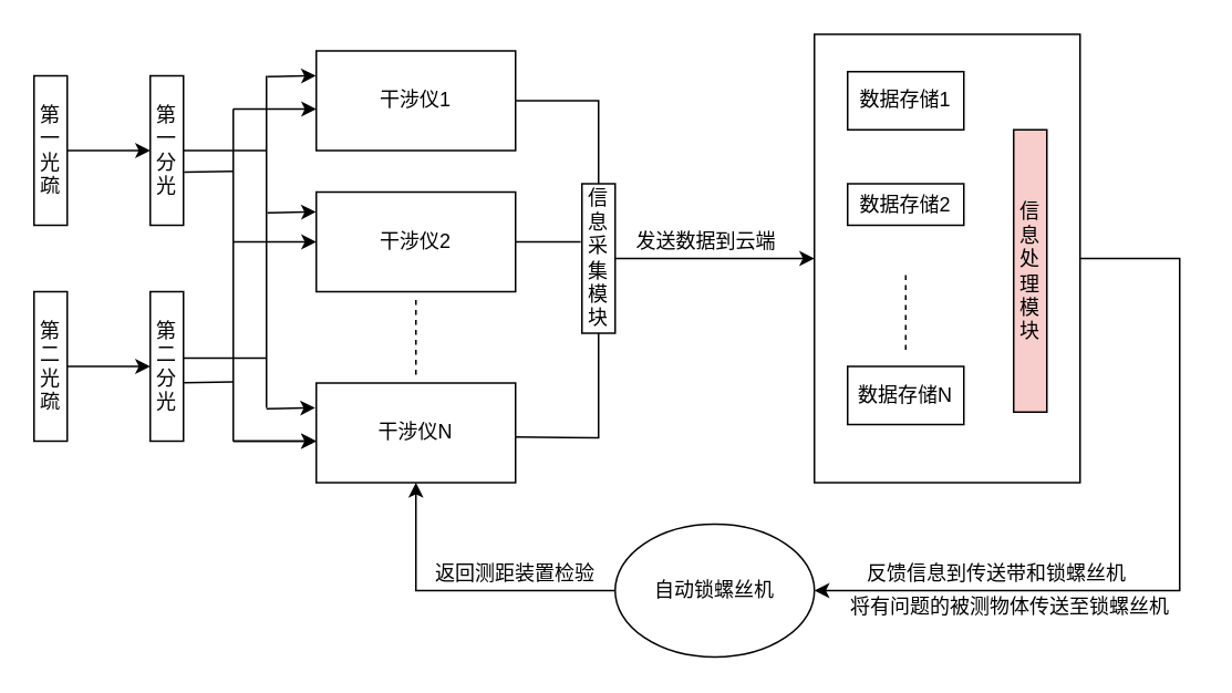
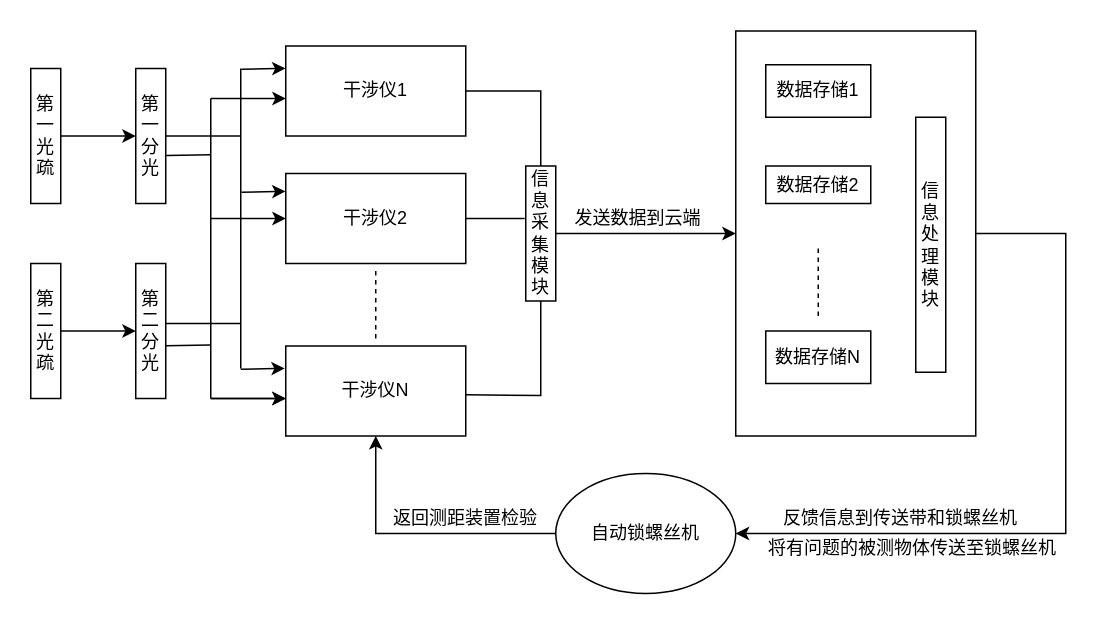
  <mxCell id="0" />
  <mxCell id="1" parent="0" />
  <mxCell id="2" value="" style="rounded=0;whiteSpace=wrap;html=1;" parent="1" vertex="1"><mxGeometry x="490" y="20" width="160" height="270" as="geometry" /></mxCell>
  <mxCell id="3" value="干涉仪1" style="rounded=0;whiteSpace=wrap;html=1;" parent="1" vertex="1"><mxGeometry x="190" y="30" width="120" height="60" as="geometry" /></mxCell>
  <mxCell id="4" value="干涉仪2" style="rounded=0;whiteSpace=wrap;html=1;" parent="1" vertex="1"><mxGeometry x="190" y="115" width="120" height="60" as="geometry" /></mxCell>
  <mxCell id="5" value="干涉仪N" style="rounded=0;whiteSpace=wrap;html=1;" parent="1" vertex="1"><mxGeometry x="190" y="230" width="120" height="60" as="geometry" /></mxCell>
  <mxCell id="6" value="第一光疏" style="rounded=0;whiteSpace=wrap;html=1;" parent="1" vertex="1"><mxGeometry x="20" y="45" width="20" height="90" as="geometry" /></mxCell>
  <mxCell id="7" value="第一分光" style="rounded=0;whiteSpace=wrap;html=1;" parent="1" vertex="1"><mxGeometry y="45" width="20" height="90" as="geometry" x="90" /></mxCell>
  <mxCell id="8" value="第二光疏" style="rounded=0;whiteSpace=wrap;html=1;" parent="1" vertex="1"><mxGeometry x="20" y="175" width="20" height="90" as="geometry" /></mxCell>
  <mxCell id="9" value="第二分光" style="rounded=0;whiteSpace=wrap;html=1;" parent="1" vertex="1"><mxGeometry y="175" width="20" height="90" as="geometry" x="90" /></mxCell>
  <mxCell id="10" value="信息采集模块" style="rounded=0;whiteSpace=wrap;html=1;" parent="1" vertex="1"><mxGeometry x="350" y="110" width="20" height="90" as="geometry" /></mxCell>
  <mxCell id="11" value="数据存储1" style="rounded=0;whiteSpace=wrap;html=1;" parent="1" vertex="1"><mxGeometry x="510" y="42.5" width="70" height="35" as="geometry" /></mxCell>
- <mxCell id="12" value="信息处理模块" style="rounded=0;whiteSpace=wrap;html=1;fillColor=#f8cecc;" parent="1" vertex="1"><mxGeometry x="610" y="77.5" width="20" height="170" as="geometry" /></mxCell>
+ <mxCell id="12" value="信息处理模块" style="rounded=0;whiteSpace=wrap;html=1;" parent="1" vertex="1"><mxGeometry x="610" y="77.5" width="20" height="170" as="geometry" /></mxCell>
  <mxCell id="13" value="" style="endArrow=none;dashed=1;html=1;rounded=0;" parent="1" edge="1"><mxGeometry width="50" height="50" relative="1" as="geometry"><mxPoint x="250" y="225" as="sourcePoint" /><mxPoint x="250" y="180" as="targetPoint" /></mxGeometry></mxCell>
  <mxCell id="14" value="" style="endArrow=classic;html=1;entryX=0;entryY=0.5;entryDx=0;entryDy=0;exitX=1;exitY=0.5;exitDx=0;exitDy=0;rounded=0;" parent="1" source="6" target="7" edge="1"><mxGeometry width="50" height="50" relative="1" as="geometry"><mxPoint x="0" y="105" as="sourcePoint" /><mxPoint x="50" y="55" as="targetPoint" /></mxGeometry></mxCell>
  <mxCell id="15" value="" style="endArrow=classic;html=1;entryX=0;entryY=0.5;entryDx=0;entryDy=0;rounded=0;" parent="1" edge="1"><mxGeometry width="50" height="50" relative="1" as="geometry"><mxPoint x="40" y="220" as="sourcePoint" /><mxPoint y="220" as="targetPoint" x="90" /></mxGeometry></mxCell>
  <mxCell id="16" value="数据存储2" style="rounded=0;whiteSpace=wrap;html=1;" parent="1" vertex="1"><mxGeometry x="510" y="110" width="70" height="25" as="geometry" /></mxCell>
  <mxCell id="17" value="数据存储N" style="rounded=0;whiteSpace=wrap;html=1;" parent="1" vertex="1"><mxGeometry x="510" y="220" width="70" height="35" as="geometry" /></mxCell>
  <mxCell id="18" value="" style="endArrow=none;dashed=1;html=1;rounded=0;" parent="1" edge="1"><mxGeometry width="50" height="50" relative="1" as="geometry"><mxPoint x="545" y="210" as="sourcePoint" /><mxPoint x="545" y="165" as="targetPoint" /></mxGeometry></mxCell>
  <mxCell id="19" value="" style="endArrow=none;html=1;entryX=0.5;entryY=0;entryDx=0;entryDy=0;rounded=0;" parent="1" target="10" edge="1"><mxGeometry width="50" height="50" relative="1" as="geometry"><mxPoint x="310" y="60" as="sourcePoint" /><mxPoint x="360" y="60" as="targetPoint" /><Array as="points"><mxPoint x="360" y="60" /></Array></mxGeometry></mxCell>
  <mxCell id="20" value="" style="endArrow=none;html=1;entryX=0.5;entryY=1;entryDx=0;entryDy=0;rounded=0;" parent="1" target="10" edge="1"><mxGeometry width="50" height="50" relative="1" as="geometry"><mxPoint x="310" y="262.5" as="sourcePoint" /><mxPoint x="360" y="212.5" as="targetPoint" /><Array as="points"><mxPoint x="360" y="263" /></Array></mxGeometry></mxCell>
  <mxCell id="21" value="" style="endArrow=none;html=1;exitX=1;exitY=0.5;exitDx=0;exitDy=0;entryX=-0.038;entryY=0.388;entryDx=0;entryDy=0;entryPerimeter=0;rounded=0;" parent="1" source="4" target="10" edge="1"><mxGeometry width="50" height="50" relative="1" as="geometry"><mxPoint x="300" y="185" as="sourcePoint" /><mxPoint x="350" y="135" as="targetPoint" /></mxGeometry></mxCell>
  <mxCell id="22" value="" style="endArrow=none;html=1;rounded=0;" parent="1" edge="1"><mxGeometry width="50" height="50" relative="1" as="geometry"><mxPoint x="160" y="245" as="sourcePoint" /><mxPoint x="160" y="45" as="targetPoint" /></mxGeometry></mxCell>
  <mxCell id="23" value="" style="endArrow=none;html=1;rounded=0;" parent="1" edge="1"><mxGeometry width="50" height="50" relative="1" as="geometry"><mxPoint x="140" y="265" as="sourcePoint" /><mxPoint x="140" y="65" as="targetPoint" /></mxGeometry></mxCell>
  <mxCell id="24" value="" style="endArrow=classic;html=1;entryX=-0.005;entryY=0.407;entryDx=0;entryDy=0;entryPerimeter=0;" parent="1" edge="1"><mxGeometry width="50" height="50" relative="1" as="geometry"><mxPoint x="160.5" y="127.5" as="sourcePoint" /><mxPoint x="189.9" y="126.92" as="targetPoint" /></mxGeometry></mxCell>
  <mxCell id="25" value="" style="endArrow=classic;html=1;entryX=-0.005;entryY=0.407;entryDx=0;entryDy=0;entryPerimeter=0;" parent="1" edge="1"><mxGeometry width="50" height="50" relative="1" as="geometry"><mxPoint x="160.5" y="45.5" as="sourcePoint" /><mxPoint x="189.9" y="44.92" as="targetPoint" /></mxGeometry></mxCell>
  <mxCell id="26" value="" style="endArrow=classic;html=1;entryX=-0.005;entryY=0.407;entryDx=0;entryDy=0;entryPerimeter=0;" parent="1" edge="1"><mxGeometry width="50" height="50" relative="1" as="geometry"><mxPoint x="160" y="245.5" as="sourcePoint" /><mxPoint x="189.4" y="244.92" as="targetPoint" /></mxGeometry></mxCell>
  <mxCell id="27" value="" style="endArrow=classic;html=1;" parent="1" edge="1"><mxGeometry width="50" height="50" relative="1" as="geometry"><mxPoint x="140" y="265" as="sourcePoint" /><mxPoint x="190" y="265" as="targetPoint" /></mxGeometry></mxCell>
  <mxCell id="28" value="" style="endArrow=classic;html=1;" parent="1" edge="1"><mxGeometry width="50" height="50" relative="1" as="geometry"><mxPoint x="140" y="145" as="sourcePoint" /><mxPoint x="190" y="145" as="targetPoint" /></mxGeometry></mxCell>
  <mxCell id="29" value="" style="endArrow=classic;html=1;" parent="1" edge="1"><mxGeometry width="50" height="50" relative="1" as="geometry"><mxPoint x="140" y="265" as="sourcePoint" /><mxPoint x="190" y="265" as="targetPoint" /></mxGeometry></mxCell>
  <mxCell id="30" value="" style="endArrow=classic;html=1;" parent="1" edge="1"><mxGeometry width="50" height="50" relative="1" as="geometry"><mxPoint x="140" y="65" as="sourcePoint" /><mxPoint x="190" y="65" as="targetPoint" /></mxGeometry></mxCell>
  <mxCell id="31" value="" style="endArrow=none;html=1;exitX=1;exitY=0.5;exitDx=0;exitDy=0;" parent="1" source="7" edge="1"><mxGeometry width="50" height="50" relative="1" as="geometry"><mxPoint x="110" y="140" as="sourcePoint" /><mxPoint x="160" y="90" as="targetPoint" /></mxGeometry></mxCell>
  <mxCell id="32" value="" style="endArrow=none;html=1;exitX=1;exitY=0.5;exitDx=0;exitDy=0;" parent="1" edge="1"><mxGeometry width="50" height="50" relative="1" as="geometry"><mxPoint x="110" y="215" as="sourcePoint" /><mxPoint x="160" y="215" as="targetPoint" /></mxGeometry></mxCell>
  <mxCell id="33" value="" style="endArrow=none;html=1;exitX=1.02;exitY=0.644;exitDx=0;exitDy=0;exitPerimeter=0;" parent="1" source="7" edge="1"><mxGeometry width="50" height="50" relative="1" as="geometry"><mxPoint y="152.5" as="sourcePoint" x="90" /><mxPoint x="140" y="102.5" as="targetPoint" /></mxGeometry></mxCell>
  <mxCell id="34" value="" style="endArrow=none;html=1;exitX=1.02;exitY=0.644;exitDx=0;exitDy=0;exitPerimeter=0;" parent="1" edge="1"><mxGeometry width="50" height="50" relative="1" as="geometry"><mxPoint x="109.9" y="229.76" as="sourcePoint" /><mxPoint x="139.5" y="229.3" as="targetPoint" /></mxGeometry></mxCell>
  <mxCell id="35" value="" style="endArrow=classic;html=1;entryX=0;entryY=0.5;entryDx=0;entryDy=0;exitX=1;exitY=0.5;exitDx=0;exitDy=0;" parent="1" source="10" target="2" edge="1"><mxGeometry width="50" height="50" relative="1" as="geometry"><mxPoint x="370" y="160" as="sourcePoint" /><mxPoint x="420" y="110" as="targetPoint" /></mxGeometry></mxCell>
  <mxCell id="36" value="" style="endArrow=classic;html=1;rounded=0;exitX=1;exitY=0.5;exitDx=0;exitDy=0;entryX=1;entryY=0.5;entryDx=0;entryDy=0;" parent="1" source="2" target="37" edge="1"><mxGeometry width="50" height="50" relative="1" as="geometry"><mxPoint x="840" y="190" as="sourcePoint" /><mxPoint x="470" y="355" as="targetPoint" /><Array as="points"><mxPoint x="670" y="155" /><mxPoint x="710" y="155" /><mxPoint x="710" y="355" /><mxPoint x="600" y="355" /></Array></mxGeometry></mxCell>
  <mxCell id="37" value="自动锁螺丝机" style="ellipse;whiteSpace=wrap;html=1;" parent="1" vertex="1"><mxGeometry x="370" y="315" width="120" height="80" as="geometry" /></mxCell>
  <mxCell id="38" value="发送数据到云端" style="text;html=1;strokeColor=none;fillColor=none;align=center;verticalAlign=middle;whiteSpace=wrap;rounded=0;" parent="1" vertex="1"><mxGeometry x="380" y="136" width="90" height="18" as="geometry" /></mxCell>
  <mxCell id="39" value="反馈信息到传送带和锁螺丝机" style="text;html=1;resizable=0;points=[];autosize=1;align=left;verticalAlign=top;spacingTop=-4;" parent="1" vertex="1"><mxGeometry x="520" y="335" width="170" height="20" as="geometry" /></mxCell>
  <mxCell id="40" value="" style="endArrow=classic;html=1;entryX=0.5;entryY=1;entryDx=0;entryDy=0;exitX=0;exitY=0.5;exitDx=0;exitDy=0;rounded=0;" parent="1" source="37" target="5" edge="1"><mxGeometry width="50" height="50" relative="1" as="geometry"><mxPoint x="20" y="465" as="sourcePoint" /><mxPoint x="70" y="415" as="targetPoint" /><Array as="points"><mxPoint x="250" y="355" /></Array></mxGeometry></mxCell>
  <mxCell id="41" value="返回测距装置检验" style="text;html=1;resizable=0;points=[];autosize=1;align=left;verticalAlign=top;spacingTop=-4;" parent="1" vertex="1"><mxGeometry x="260" y="335" width="110" height="20" as="geometry" /></mxCell>
  <mxCell id="42" value="将有问题的被测物体传送至锁螺丝机" style="text;html=1;resizable=0;points=[];autosize=1;align=left;verticalAlign=top;spacingTop=-4;" vertex="1" parent="1"><mxGeometry x="510" y="355" width="210" height="20" as="geometry" /></mxCell>
